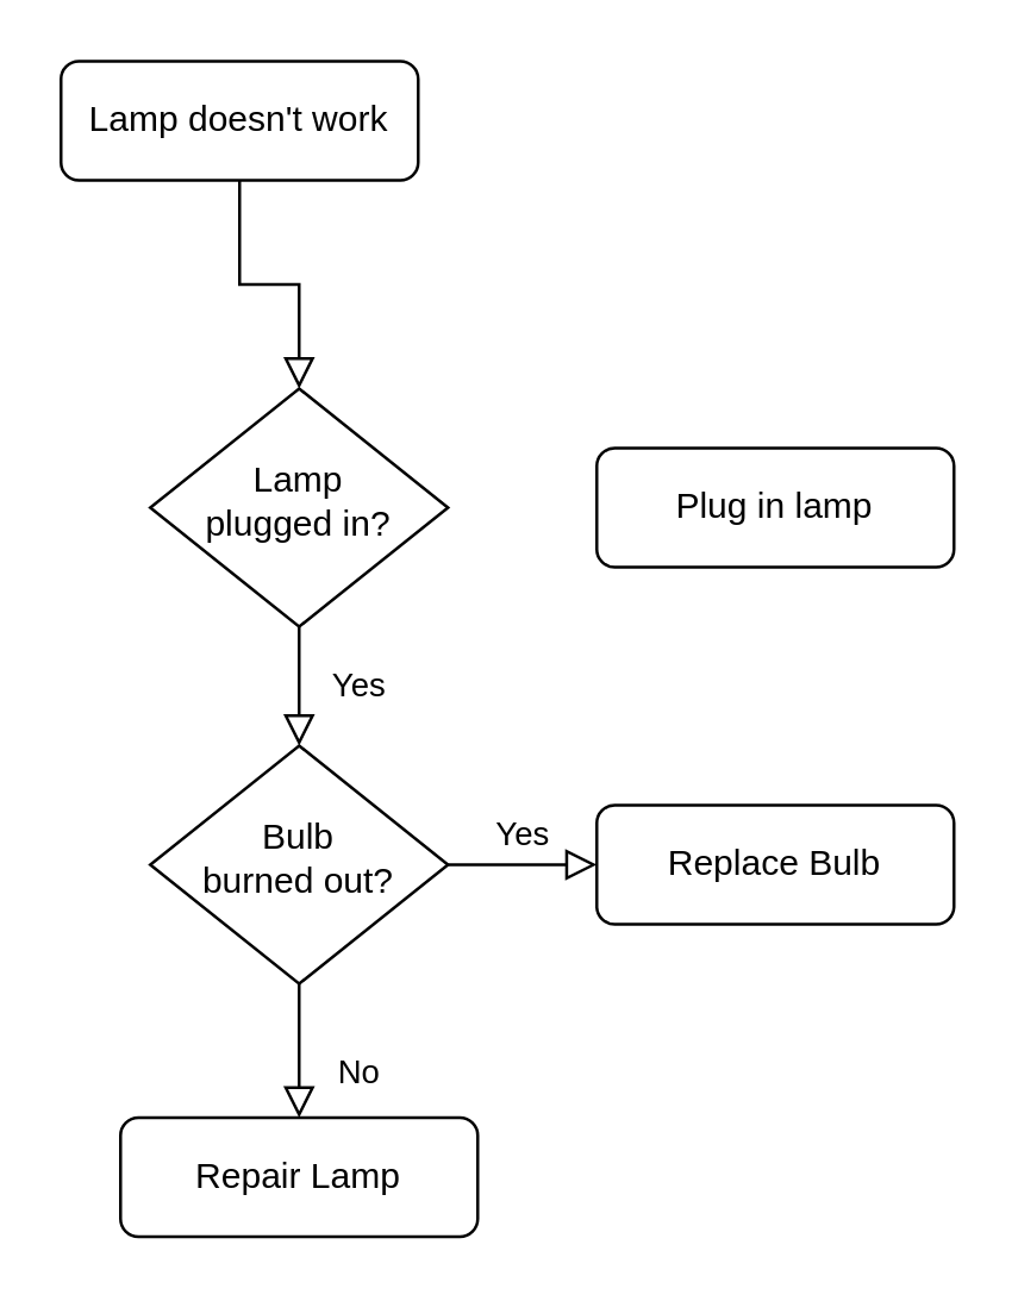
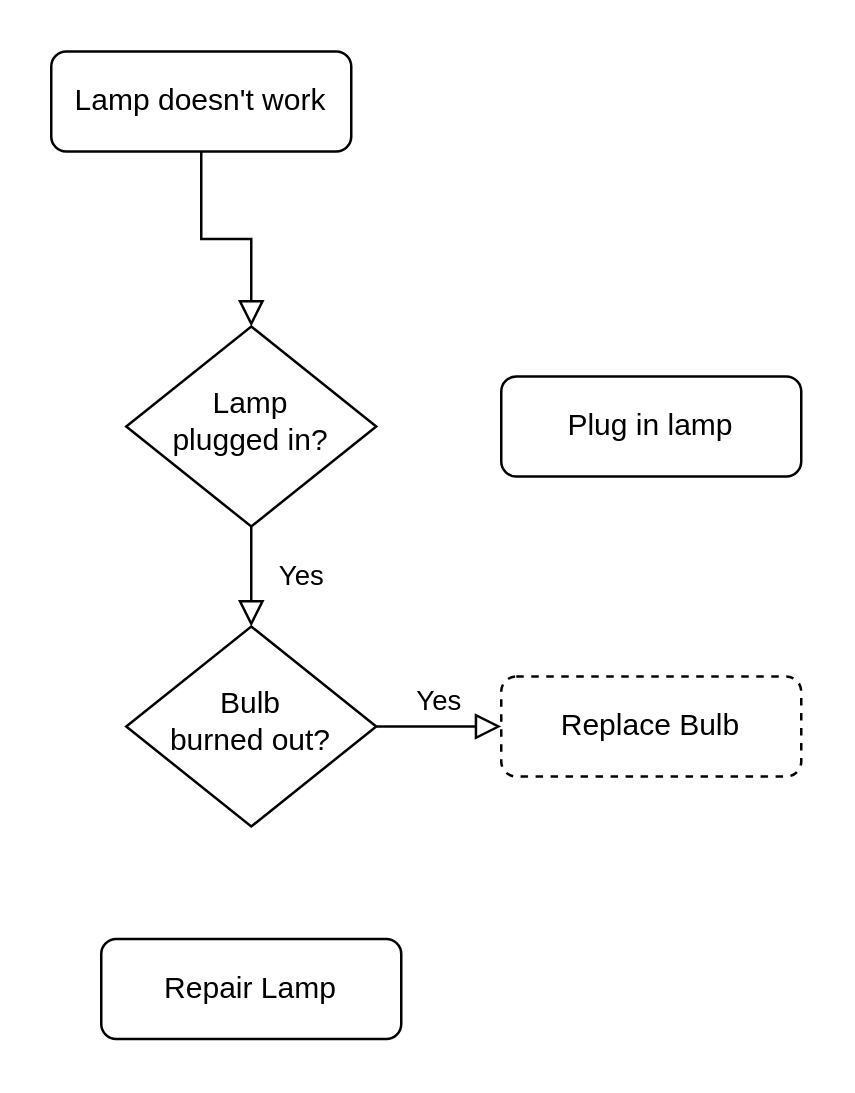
  <mxCell id="0" />
  <mxCell id="1" parent="0" />
  <mxCell id="2" value="" parent="1" edge="1" target="5" source="3" style="rounded=0;html=1;jettySize=auto;orthogonalLoop=1;fontSize=11;endArrow=block;endFill=0;endSize=8;strokeWidth=1;shadow=0;labelBackgroundColor=none;edgeStyle=orthogonalEdgeStyle;"><mxGeometry as="geometry" relative="1" /></mxCell>
  <mxCell id="3" value="Lamp doesn't work" parent="1" style="rounded=1;whiteSpace=wrap;html=1;fontSize=12;glass=0;strokeWidth=1;shadow=0;" vertex="1"><mxGeometry as="geometry" height="40" width="120" y="20" x="20" /></mxCell>
  <mxCell id="4" value="Yes" parent="1" edge="1" target="9" source="5" style="rounded=0;html=1;jettySize=auto;orthogonalLoop=1;fontSize=11;endArrow=block;endFill=0;endSize=8;strokeWidth=1;shadow=0;labelBackgroundColor=none;edgeStyle=orthogonalEdgeStyle;"><mxGeometry as="geometry" relative="1" y="20"><mxPoint as="offset" /></mxGeometry></mxCell>
  <mxCell id="5" value="Lamp&lt;br&gt;plugged in?" parent="1" style="rhombus;whiteSpace=wrap;html=1;shadow=0;fontFamily=Helvetica;fontSize=12;align=center;strokeWidth=1;spacing=6;spacingTop=-4;" vertex="1"><mxGeometry as="geometry" height="80" width="100" y="130" x="50" /></mxCell>
  <mxCell id="6" value="Plug in lamp" parent="1" style="rounded=1;whiteSpace=wrap;html=1;fontSize=12;glass=0;strokeWidth=1;shadow=0;" vertex="1"><mxGeometry as="geometry" height="40" width="120" y="150" x="200" /></mxCell>
- <mxCell id="7" value="No" parent="1" edge="1" target="10" source="9" style="rounded=0;html=1;jettySize=auto;orthogonalLoop=1;fontSize=11;endArrow=block;endFill=0;endSize=8;strokeWidth=1;shadow=0;labelBackgroundColor=none;edgeStyle=orthogonalEdgeStyle;"><mxGeometry as="geometry" relative="1" y="20" x="0.333"><mxPoint as="offset" /></mxGeometry></mxCell>
  <mxCell id="8" value="Yes" parent="1" edge="1" target="11" source="9" style="edgeStyle=orthogonalEdgeStyle;rounded=0;html=1;jettySize=auto;orthogonalLoop=1;fontSize=11;endArrow=block;endFill=0;endSize=8;strokeWidth=1;shadow=0;labelBackgroundColor=none;"><mxGeometry as="geometry" relative="1" y="10"><mxPoint as="offset" /></mxGeometry></mxCell>
  <mxCell id="9" value="Bulb&lt;br&gt;burned out?" parent="1" style="rhombus;whiteSpace=wrap;html=1;shadow=0;fontFamily=Helvetica;fontSize=12;align=center;strokeWidth=1;spacing=6;spacingTop=-4;" vertex="1"><mxGeometry as="geometry" height="80" width="100" y="250" x="50" /></mxCell>
  <mxCell id="10" value="Repair Lamp" parent="1" style="rounded=1;whiteSpace=wrap;html=1;fontSize=12;glass=0;strokeWidth=1;shadow=0;" vertex="1"><mxGeometry x="40" y="375" as="geometry" height="40" width="120" /></mxCell>
- <mxCell id="11" value="Replace Bulb" parent="1" style="rounded=1;whiteSpace=wrap;html=1;fontSize=12;glass=0;strokeWidth=1;shadow=0;" vertex="1"><mxGeometry as="geometry" height="40" width="120" y="270" x="200" /></mxCell>
+ <mxCell id="11" value="Replace Bulb" parent="1" style="rounded=1;whiteSpace=wrap;html=1;fontSize=12;glass=0;strokeWidth=1;shadow=0;dashed=1;" vertex="1"><mxGeometry as="geometry" height="40" width="120" y="270" x="200" /></mxCell>
